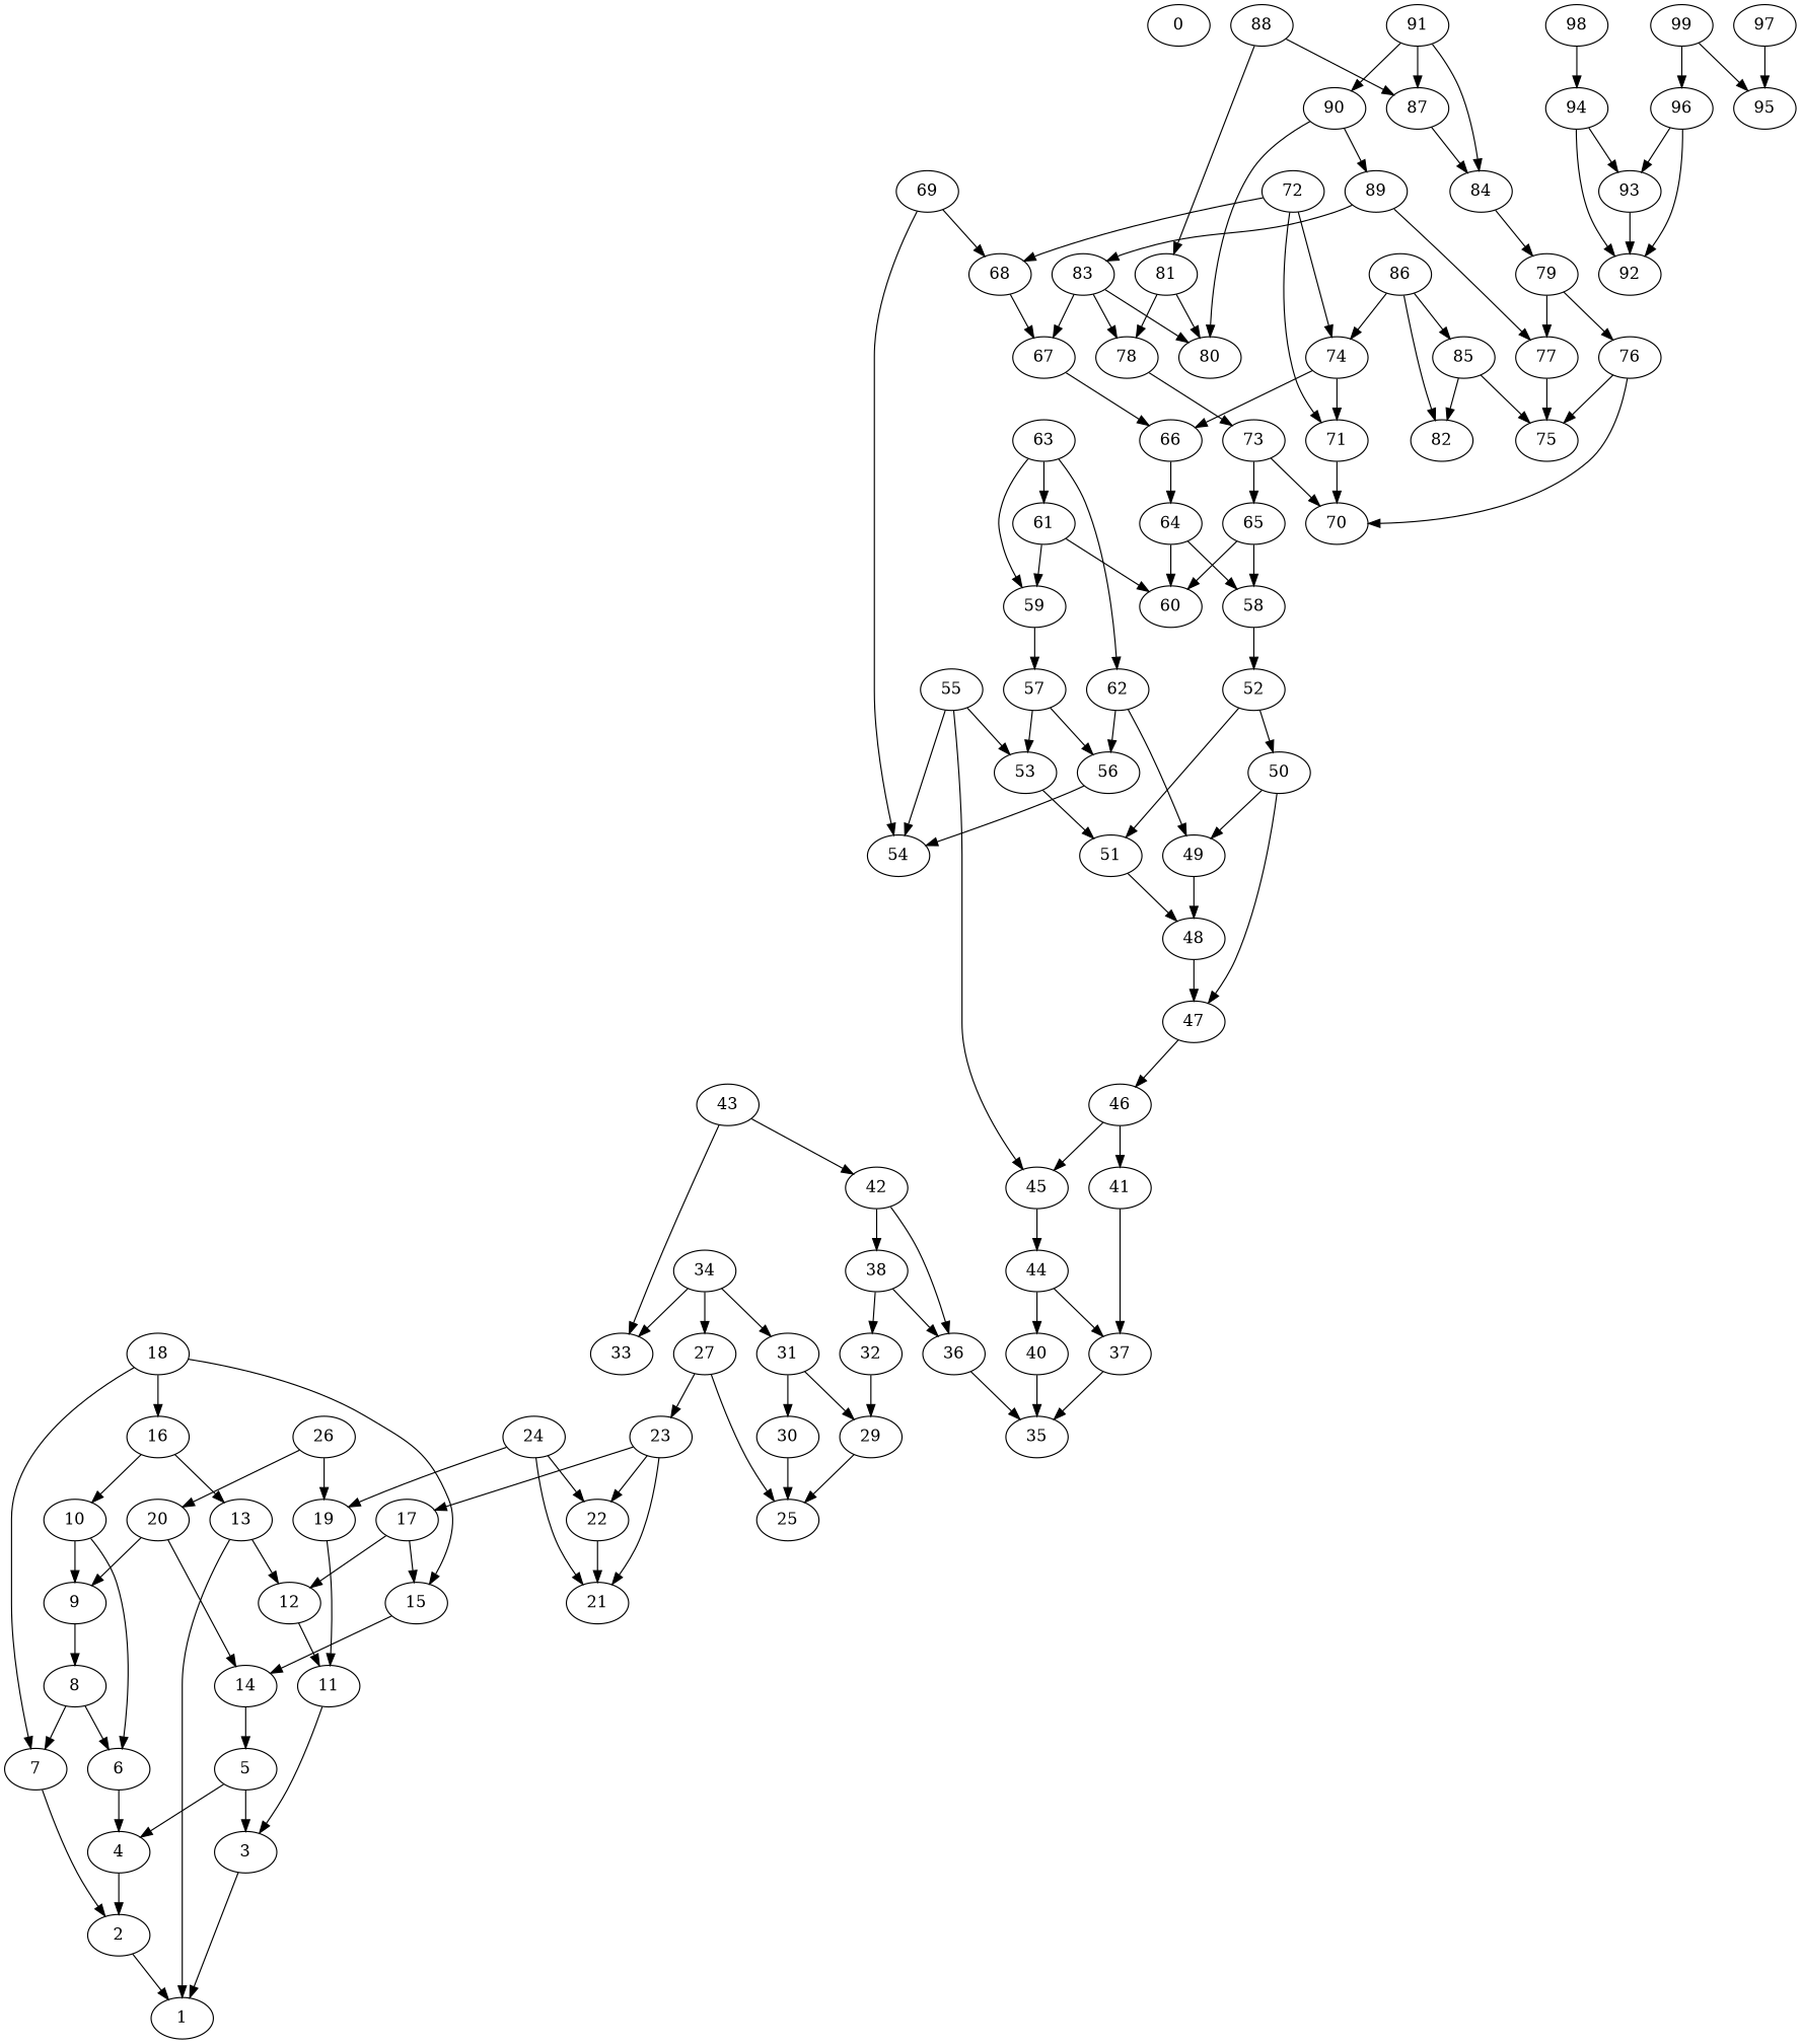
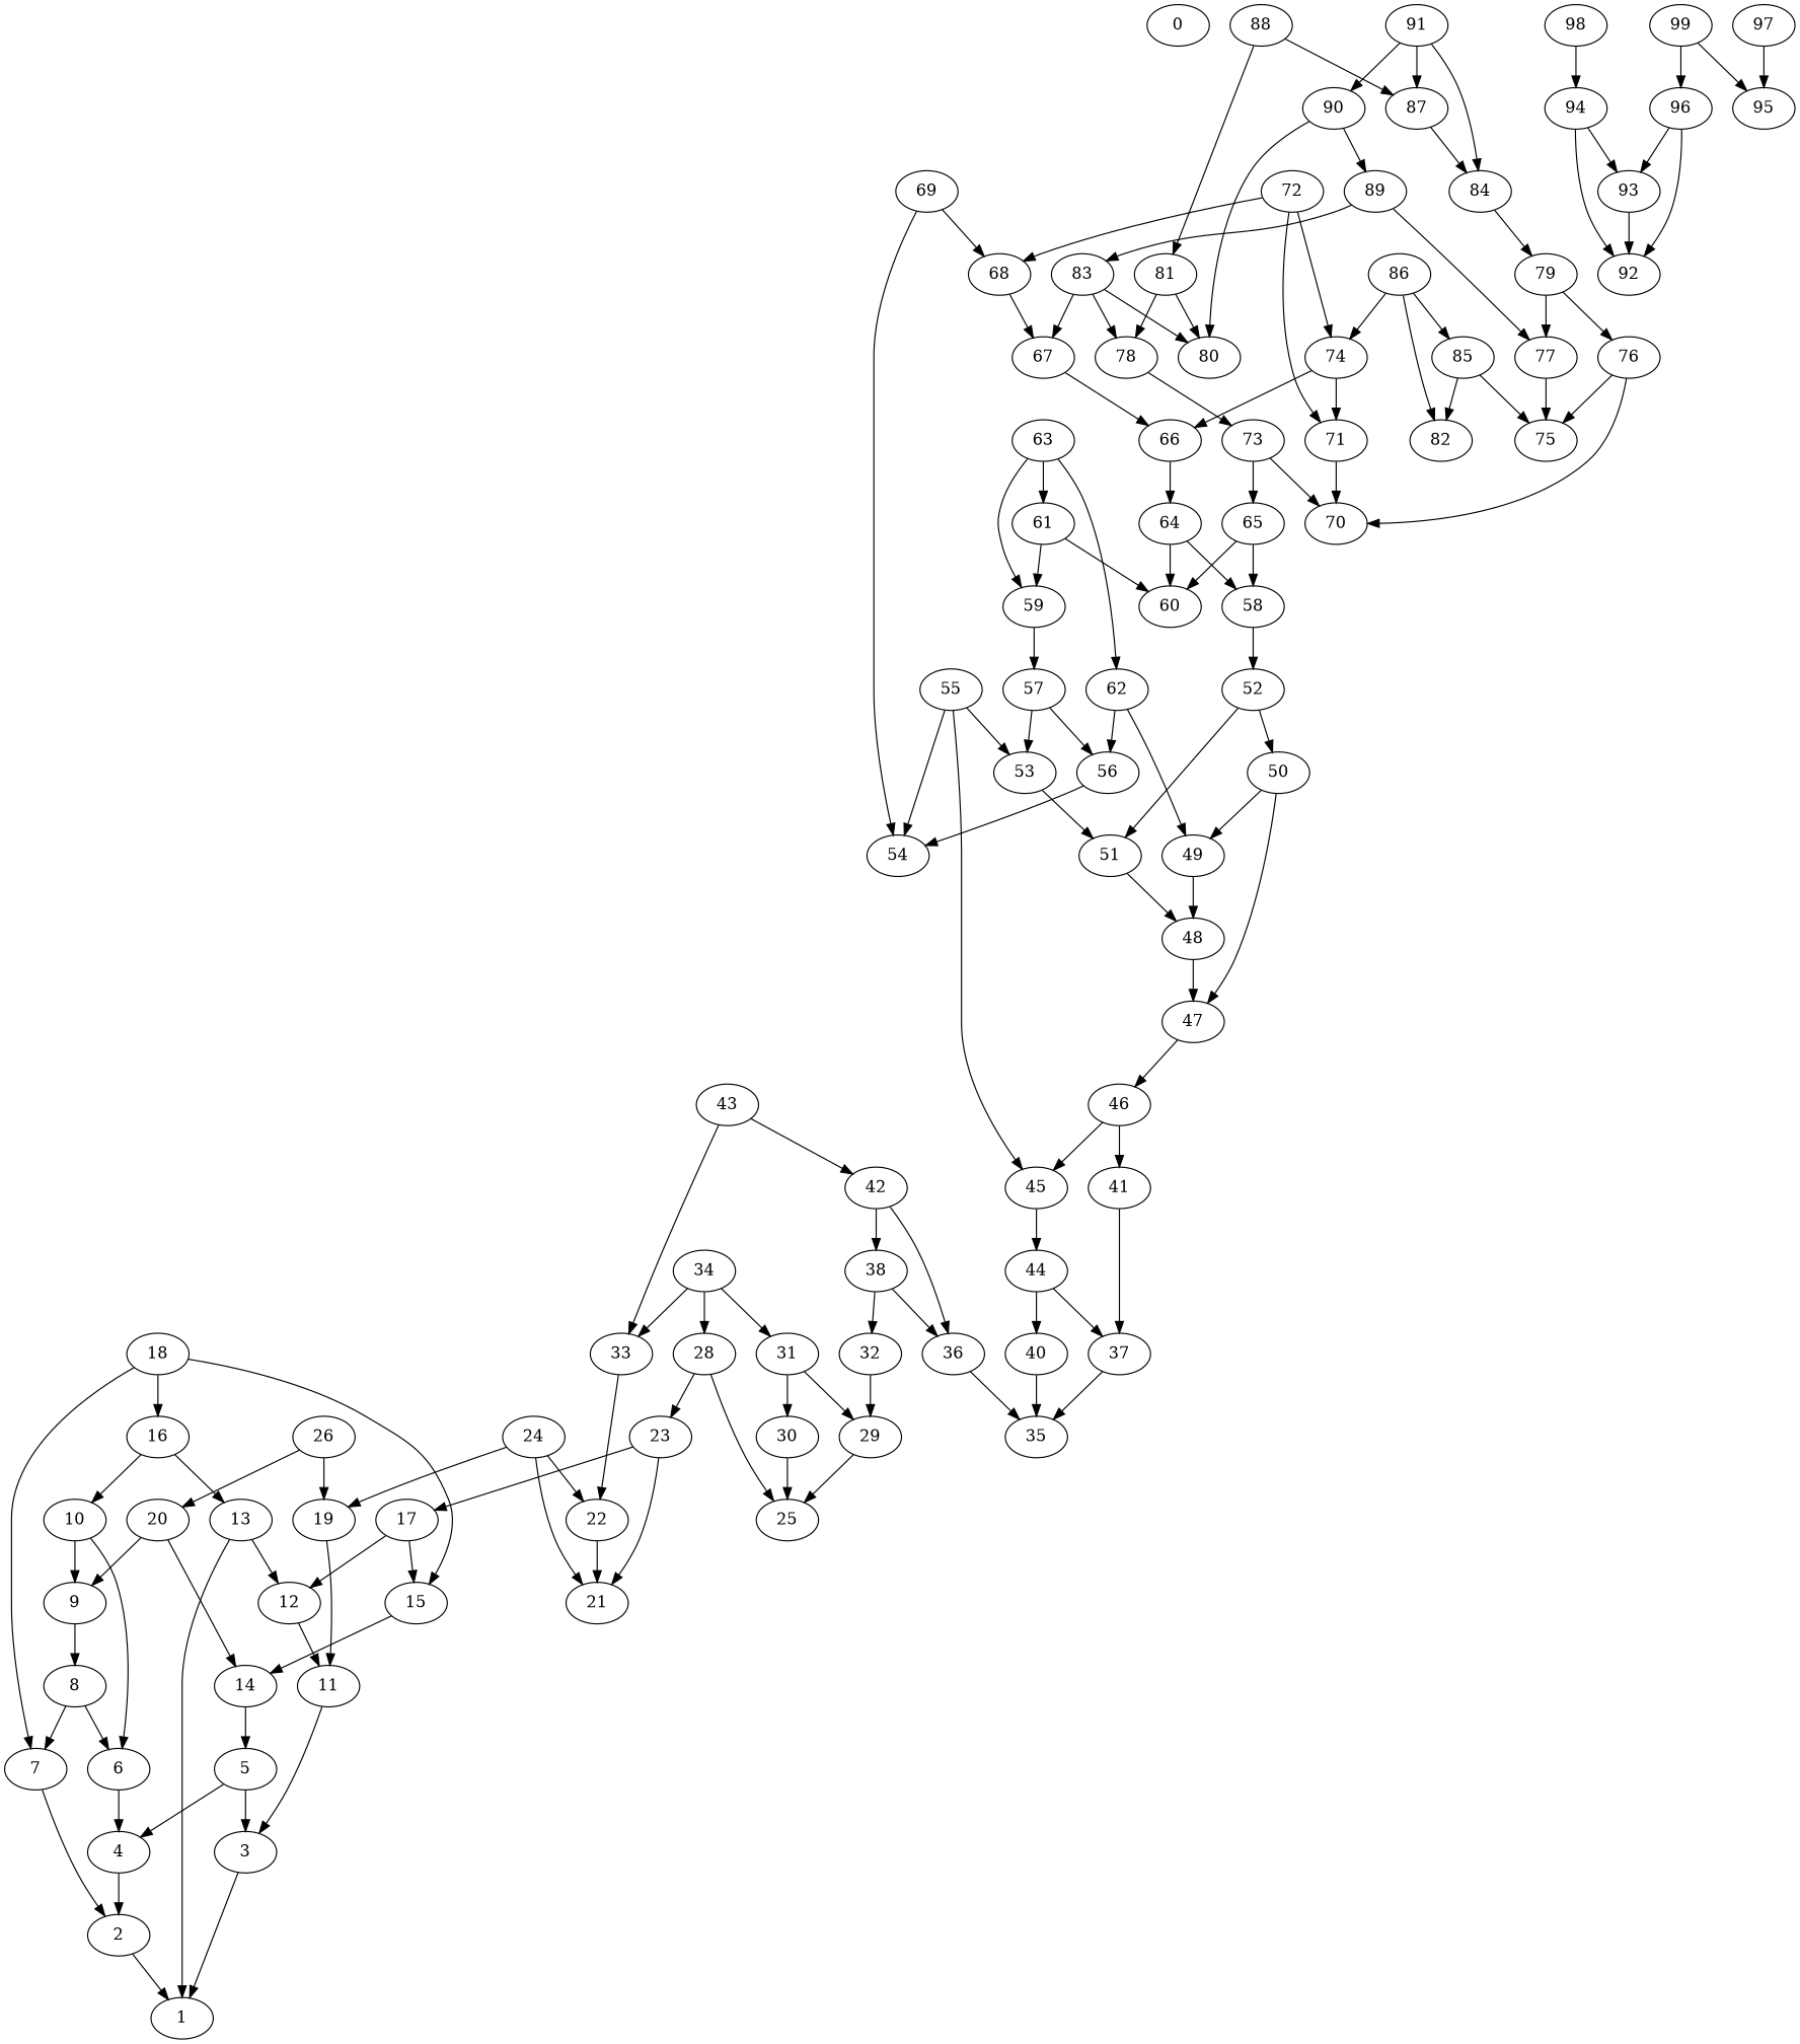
  digraph {
    0
    2
    1
    3
    4
    5
    6
    7
    8
    9
    10
    11
    12
    13
    14
    15
    16
    17
    18
    19
    20
    22
    21
    23
    24
    26
-   27
+   27 [label=28]
    25
    29
    30
    31
    32
    33
    34
    36
    35
    37
    38
    40
    41
    42
    43
    44
    45
    46
    47
    48
    49
    50
    51
    52
    53
    55
    54
    56
    57
    58
    59
    61
    60
    62
    63
    64
    65
    66
    67
    68
    69
    71
    70
    72
    74
    73
    76
    75
    77
    78
    79
    81
    80
    83
    84
    85
    82
    86
    87
    88
    89
    90
    91
    93
    92
    94
    96
    97
    95
    98
    99
    2 -> 1
    3 -> 1
    4 -> 2
    5 -> 3
    5 -> 4
    6 -> 4
    7 -> 2
    8 -> 6
    8 -> 7
    9 -> 8
    10 -> 6
    10 -> 9
    11 -> 3
    12 -> 11
    13 -> 1
    13 -> 12
    14 -> 5
    15 -> 14
    16 -> 10
    16 -> 13
    17 -> 12
    17 -> 15
    18 -> 7
    18 -> 15
    18 -> 16
    19 -> 11
    20 -> 9
    20 -> 14
    22 -> 21
    23 -> 17
    23 -> 21
    24 -> 19
    24 -> 22
    24 -> 21
    26 -> 19
    26 -> 20
    27 -> 23
    27 -> 25
    29 -> 25
    30 -> 25
    31 -> 29
    31 -> 30
    32 -> 29
-   23 -> 22
+   33 -> 22
    34 -> 27
    34 -> 31
    34 -> 33
    36 -> 35
    37 -> 35
    38 -> 32
    38 -> 36
    40 -> 35
    41 -> 37
    42 -> 36
    42 -> 38
    43 -> 33
    43 -> 42
    44 -> 37
    44 -> 40
    45 -> 44
    46 -> 41
    46 -> 45
    47 -> 46
    48 -> 47
    49 -> 48
    50 -> 47
    50 -> 49
    51 -> 48
    52 -> 50
    52 -> 51
    53 -> 51
    55 -> 45
    55 -> 53
    55 -> 54
    56 -> 54
    57 -> 53
    57 -> 56
    58 -> 52
    59 -> 57
    61 -> 59
    61 -> 60
    62 -> 49
    62 -> 56
    63 -> 59
    63 -> 61
    63 -> 62
    64 -> 58
    64 -> 60
    65 -> 58
    65 -> 60
    66 -> 64
    67 -> 66
    68 -> 67
    69 -> 54
    69 -> 68
    71 -> 70
    72 -> 68
    72 -> 71
    72 -> 74
    74 -> 66
    74 -> 71
    73 -> 65
    73 -> 70
    76 -> 70
    76 -> 75
    77 -> 75
    78 -> 73
    79 -> 76
    79 -> 77
    81 -> 78
    81 -> 80
    83 -> 67
    83 -> 78
    83 -> 80
    84 -> 79
    85 -> 75
    85 -> 82
    86 -> 74
    86 -> 85
    86 -> 82
    87 -> 84
    88 -> 81
    88 -> 87
    89 -> 77
    89 -> 83
    90 -> 80
    90 -> 89
    91 -> 84
    91 -> 87
    91 -> 90
    93 -> 92
    94 -> 93
    94 -> 92
    96 -> 93
    96 -> 92
    97 -> 95
    98 -> 94
    99 -> 96
    99 -> 95
  }
